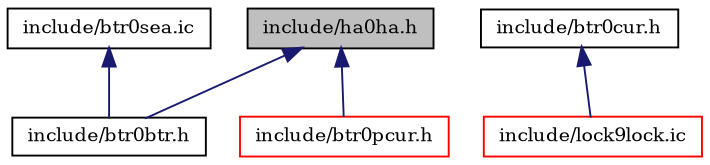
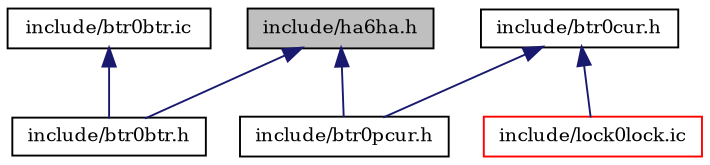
  digraph {
    fontname="DejaVu Serif"
    node [color=black fontname="DejaVu Serif" fontsize=10 shape=record]
    edge [color=midnightblue dir=back fontname="DejaVu Serif" fontsize=10 labelfontname=FreeSans labelfontsize=10 style=solid]
-   n1 [fillcolor=grey75 fontcolor=black height=0.2 label="include/ha0ha.h" style=filled width=0.4]
+   n1 [fillcolor=grey75 fontcolor=black height=0.2 label="include/ha6ha.h" style=filled width=0.4]
    n2 [height=0.2 label="include/btr0btr.h" width=0.4]
-   n3 [color=red height=0.2 label="include/btr0pcur.h" width=0.4]
+   n3 [height=0.2 label="include/btr0pcur.h" width=0.4]
    n4 [height=0.2 label="include/btr0cur.h" width=0.4]
-   n5 [color=red height=0.2 label="include/lock9lock.ic" width=0.4]
-   n6 [height=0.2 label="include/btr0sea.ic" width=0.4]
+   n5 [color=red height=0.2 label="include/lock0lock.ic" width=0.4]
+   n6 [height=0.2 label="include/btr0btr.ic" width=0.4]
    n1 -> n2
    n1 -> n3
+   n4 -> n3
    n4 -> n5
    n6 -> n2
  }
